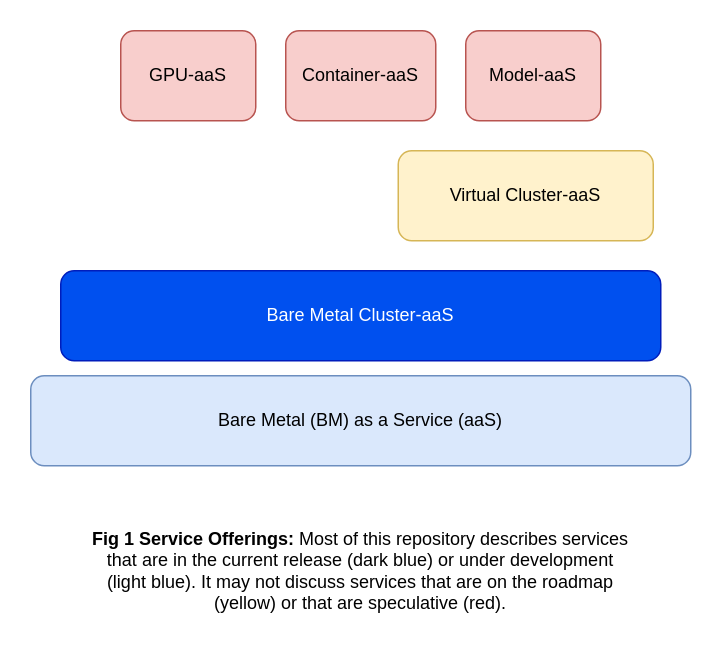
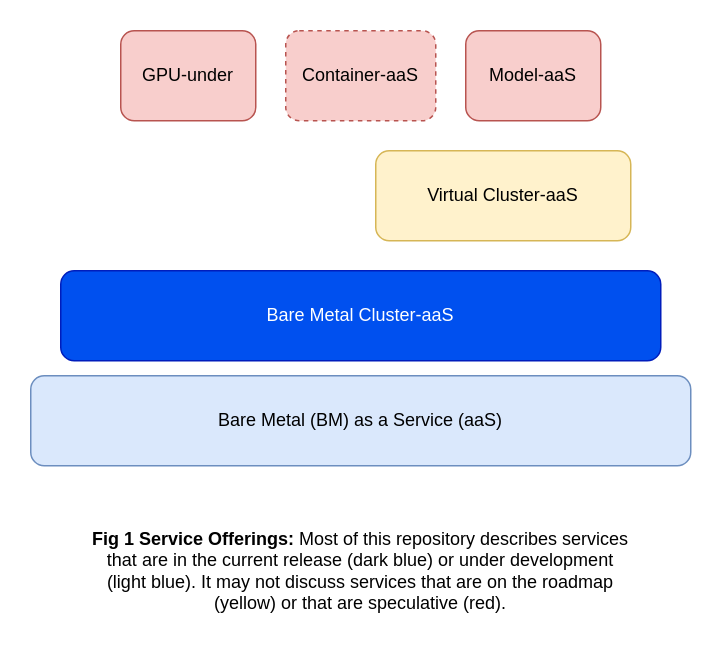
  <mxCell id="0" />
  <mxCell id="1" parent="0" />
  <mxCell id="2" value="Bare Metal (BM) as a Service (aaS)" style="rounded=1;whiteSpace=wrap;html=1;fillColor=#dae8fc;strokeColor=#6c8ebf;" vertex="1" parent="1"><mxGeometry x="20" y="250" width="440" height="60" as="geometry" /></mxCell>
  <mxCell id="3" value="Bare Metal Cluster-aaS" style="rounded=1;whiteSpace=wrap;html=1;fillColor=#0050ef;fontColor=#ffffff;strokeColor=#001DBC;" vertex="1" parent="1"><mxGeometry x="40" y="180" width="400" height="60" as="geometry" /></mxCell>
- <mxCell id="4" value="Virtual Cluster-aaS" style="rounded=1;whiteSpace=wrap;html=1;fillColor=#fff2cc;strokeColor=#d6b656;" vertex="1" parent="1"><mxGeometry x="265" y="100" width="170" height="60" as="geometry" /></mxCell>
- <mxCell id="5" value="GPU-aaS" style="rounded=1;whiteSpace=wrap;html=1;fillColor=#f8cecc;strokeColor=#b85450;" vertex="1" parent="1"><mxGeometry x="80" y="20" width="90" height="60" as="geometry" /></mxCell>
- <mxCell id="6" value="Container-aaS" style="rounded=1;whiteSpace=wrap;html=1;fillColor=#f8cecc;strokeColor=#b85450;" vertex="1" parent="1"><mxGeometry x="190" y="20" width="100" height="60" as="geometry" /></mxCell>
+ <mxCell id="4" value="Virtual Cluster-aaS" style="rounded=1;whiteSpace=wrap;html=1;fillColor=#fff2cc;strokeColor=#d6b656;" vertex="1" parent="1"><mxGeometry x="250" y="100" width="170" height="60" as="geometry" /></mxCell>
+ <mxCell id="5" value="GPU-under" style="rounded=1;whiteSpace=wrap;html=1;fillColor=#f8cecc;strokeColor=#b85450;" vertex="1" parent="1"><mxGeometry x="80" y="20" width="90" height="60" as="geometry" /></mxCell>
+ <mxCell id="6" value="Container-aaS" style="rounded=1;whiteSpace=wrap;html=1;fillColor=#f8cecc;strokeColor=#b85450;dashed=1;" vertex="1" parent="1"><mxGeometry x="190" y="20" width="100" height="60" as="geometry" /></mxCell>
  <mxCell id="7" value="Model-aaS" style="rounded=1;whiteSpace=wrap;html=1;fillColor=#f8cecc;strokeColor=#b85450;" vertex="1" parent="1"><mxGeometry x="310" y="20" width="90" height="60" as="geometry" /></mxCell>
  <mxCell id="8" value="&lt;b&gt;Fig 1 Service Offerings:&lt;/b&gt; Most of this repository describes services that are in the current release (dark blue) or under development (light blue). It may not discuss services that are on the roadmap (yellow) or that are speculative (red)." style="text;html=1;align=center;verticalAlign=middle;whiteSpace=wrap;rounded=0;" vertex="1" parent="1"><mxGeometry x="60" y="340" width="360" height="80" as="geometry" /></mxCell>
